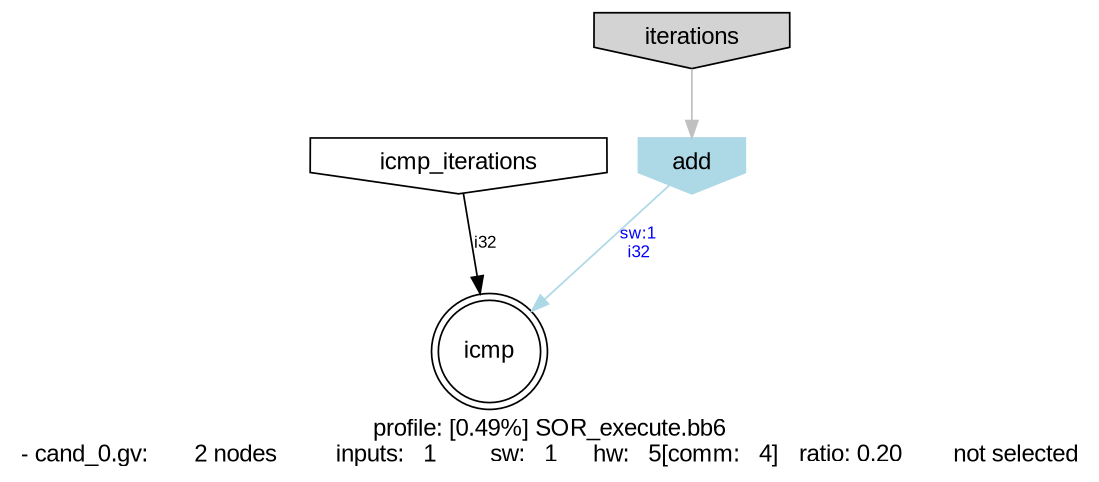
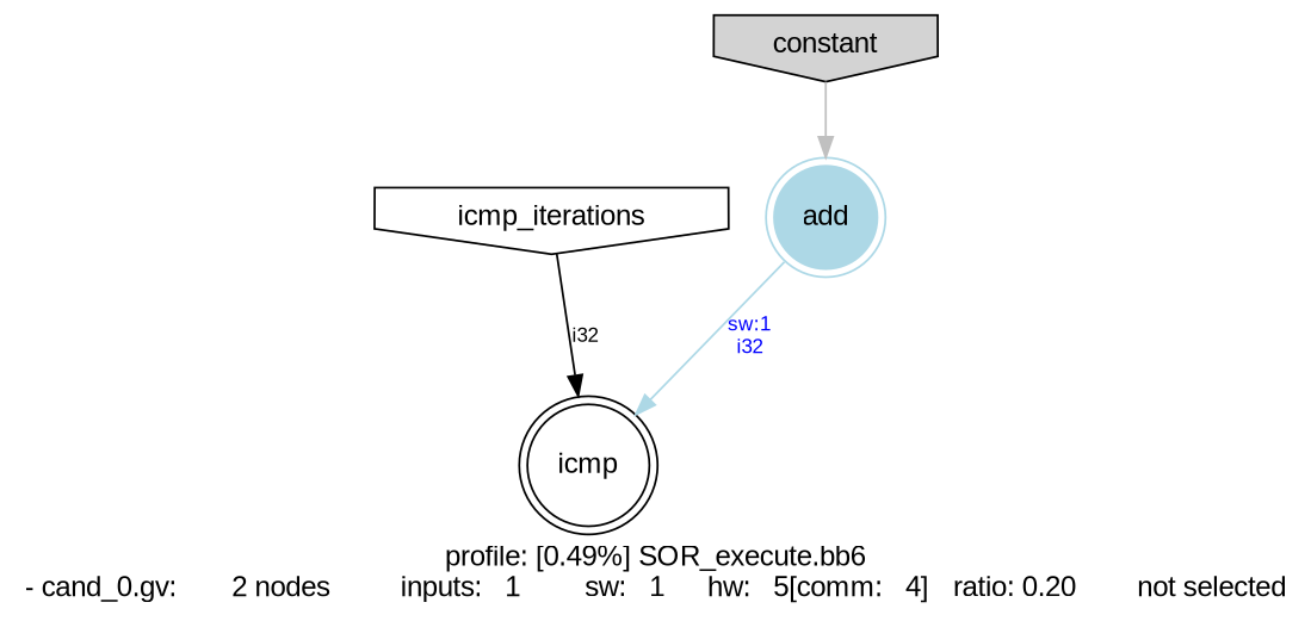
  digraph {
    fontname="Liberation Sans"
    label="profile: [0.49%] SOR_execute.bb6\n- cand_0.gv: 	   2 nodes 	 inputs:   1 	 sw:   1 	 hw:   5[comm:   4] 	 ratio: 0.20 	 not selected"
    node [fontname="Liberation Sans" rank=sink shape=doublecircle]
    edge [fontname="Liberation Sans" fontsize=10]
-   n1 [color=lightblue label=add shape=invhouse style=filled]
+   n1 [color=lightblue label=add style=filled]
    n2 [label=icmp]
-   n3 [bgcolor=lightblue label=iterations rank=source shape=invhouse style=filled]
+   n3 [bgcolor=lightblue label=constant rank=source shape=invhouse style=filled]
    n4 [label=icmp_iterations rank=source shape=invhouse]
    n1 -> n2 [color=lightblue fontcolor=blue label="sw:1\ni32"]
    n3 -> n1 [color=gray]
    n4 -> n2 [label=i32]
  }
